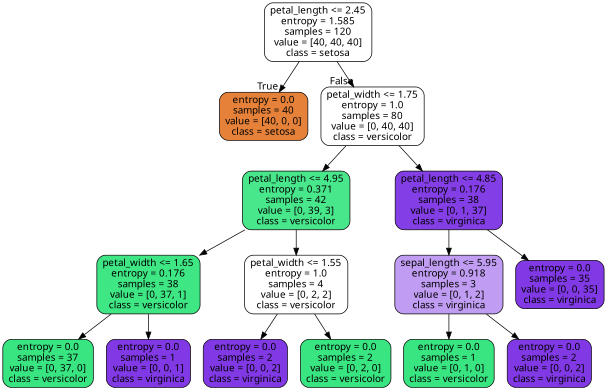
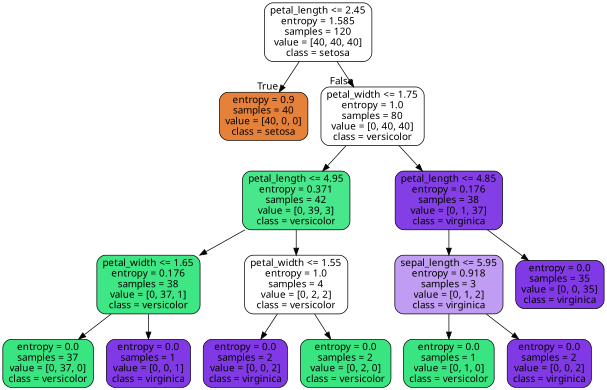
  digraph {
    fontname="Noto Sans"
    node [color=black fillcolor="#8139e5" fontname="Noto Sans" shape=box style="filled, rounded"]
    edge [fontname="Noto Sans"]
    n1 [fillcolor="#ffffff" label="petal_length <= 2.45\nentropy = 1.585\nsamples = 120\nvalue = [40, 40, 40]\nclass = setosa"]
-   n2 [fillcolor="#e58139" label="entropy = 0.0\nsamples = 40\nvalue = [40, 0, 0]\nclass = setosa"]
+   n2 [fillcolor="#e58139" label="entropy = 0.9\nsamples = 40\nvalue = [40, 0, 0]\nclass = setosa"]
    n3 [fillcolor="#ffffff" label="petal_width <= 1.75\nentropy = 1.0\nsamples = 80\nvalue = [0, 40, 40]\nclass = versicolor"]
    n4 [fillcolor="#48e78b" label="petal_length <= 4.95\nentropy = 0.371\nsamples = 42\nvalue = [0, 39, 3]\nclass = versicolor"]
    n5 [fillcolor="#843ee6" label="petal_length <= 4.85\nentropy = 0.176\nsamples = 38\nvalue = [0, 1, 37]\nclass = virginica"]
    n6 [fillcolor="#3ee684" label="petal_width <= 1.65\nentropy = 0.176\nsamples = 38\nvalue = [0, 37, 1]\nclass = versicolor"]
    n7 [fillcolor="#ffffff" label="petal_width <= 1.55\nentropy = 1.0\nsamples = 4\nvalue = [0, 2, 2]\nclass = versicolor"]
    n8 [fillcolor="#39e581" label="entropy = 0.0\nsamples = 37\nvalue = [0, 37, 0]\nclass = versicolor"]
    n9 [label="entropy = 0.0\nsamples = 1\nvalue = [0, 0, 1]\nclass = virginica"]
    n10 [label="entropy = 0.0\nsamples = 2\nvalue = [0, 0, 2]\nclass = virginica"]
    n11 [fillcolor="#39e581" label="entropy = 0.0\nsamples = 2\nvalue = [0, 2, 0]\nclass = versicolor"]
    n12 [fillcolor="#c09cf2" label="sepal_length <= 5.95\nentropy = 0.918\nsamples = 3\nvalue = [0, 1, 2]\nclass = virginica"]
    n13 [label="entropy = 0.0\nsamples = 35\nvalue = [0, 0, 35]\nclass = virginica"]
    n14 [fillcolor="#39e581" label="entropy = 0.0\nsamples = 1\nvalue = [0, 1, 0]\nclass = versicolor"]
    n15 [label="entropy = 0.0\nsamples = 2\nvalue = [0, 0, 2]\nclass = virginica"]
    n1 -> n2 [headlabel=True labelangle=45 labeldistance=2.5]
    n1 -> n3 [headlabel=False labelangle=-45 labeldistance=2.5]
    n3 -> n4
    n3 -> n5
    n4 -> n6
    n4 -> n7
    n5 -> n12
    n5 -> n13
    n6 -> n8
    n6 -> n9
    n7 -> n10
    n7 -> n11
    n12 -> n14
    n12 -> n15
  }
